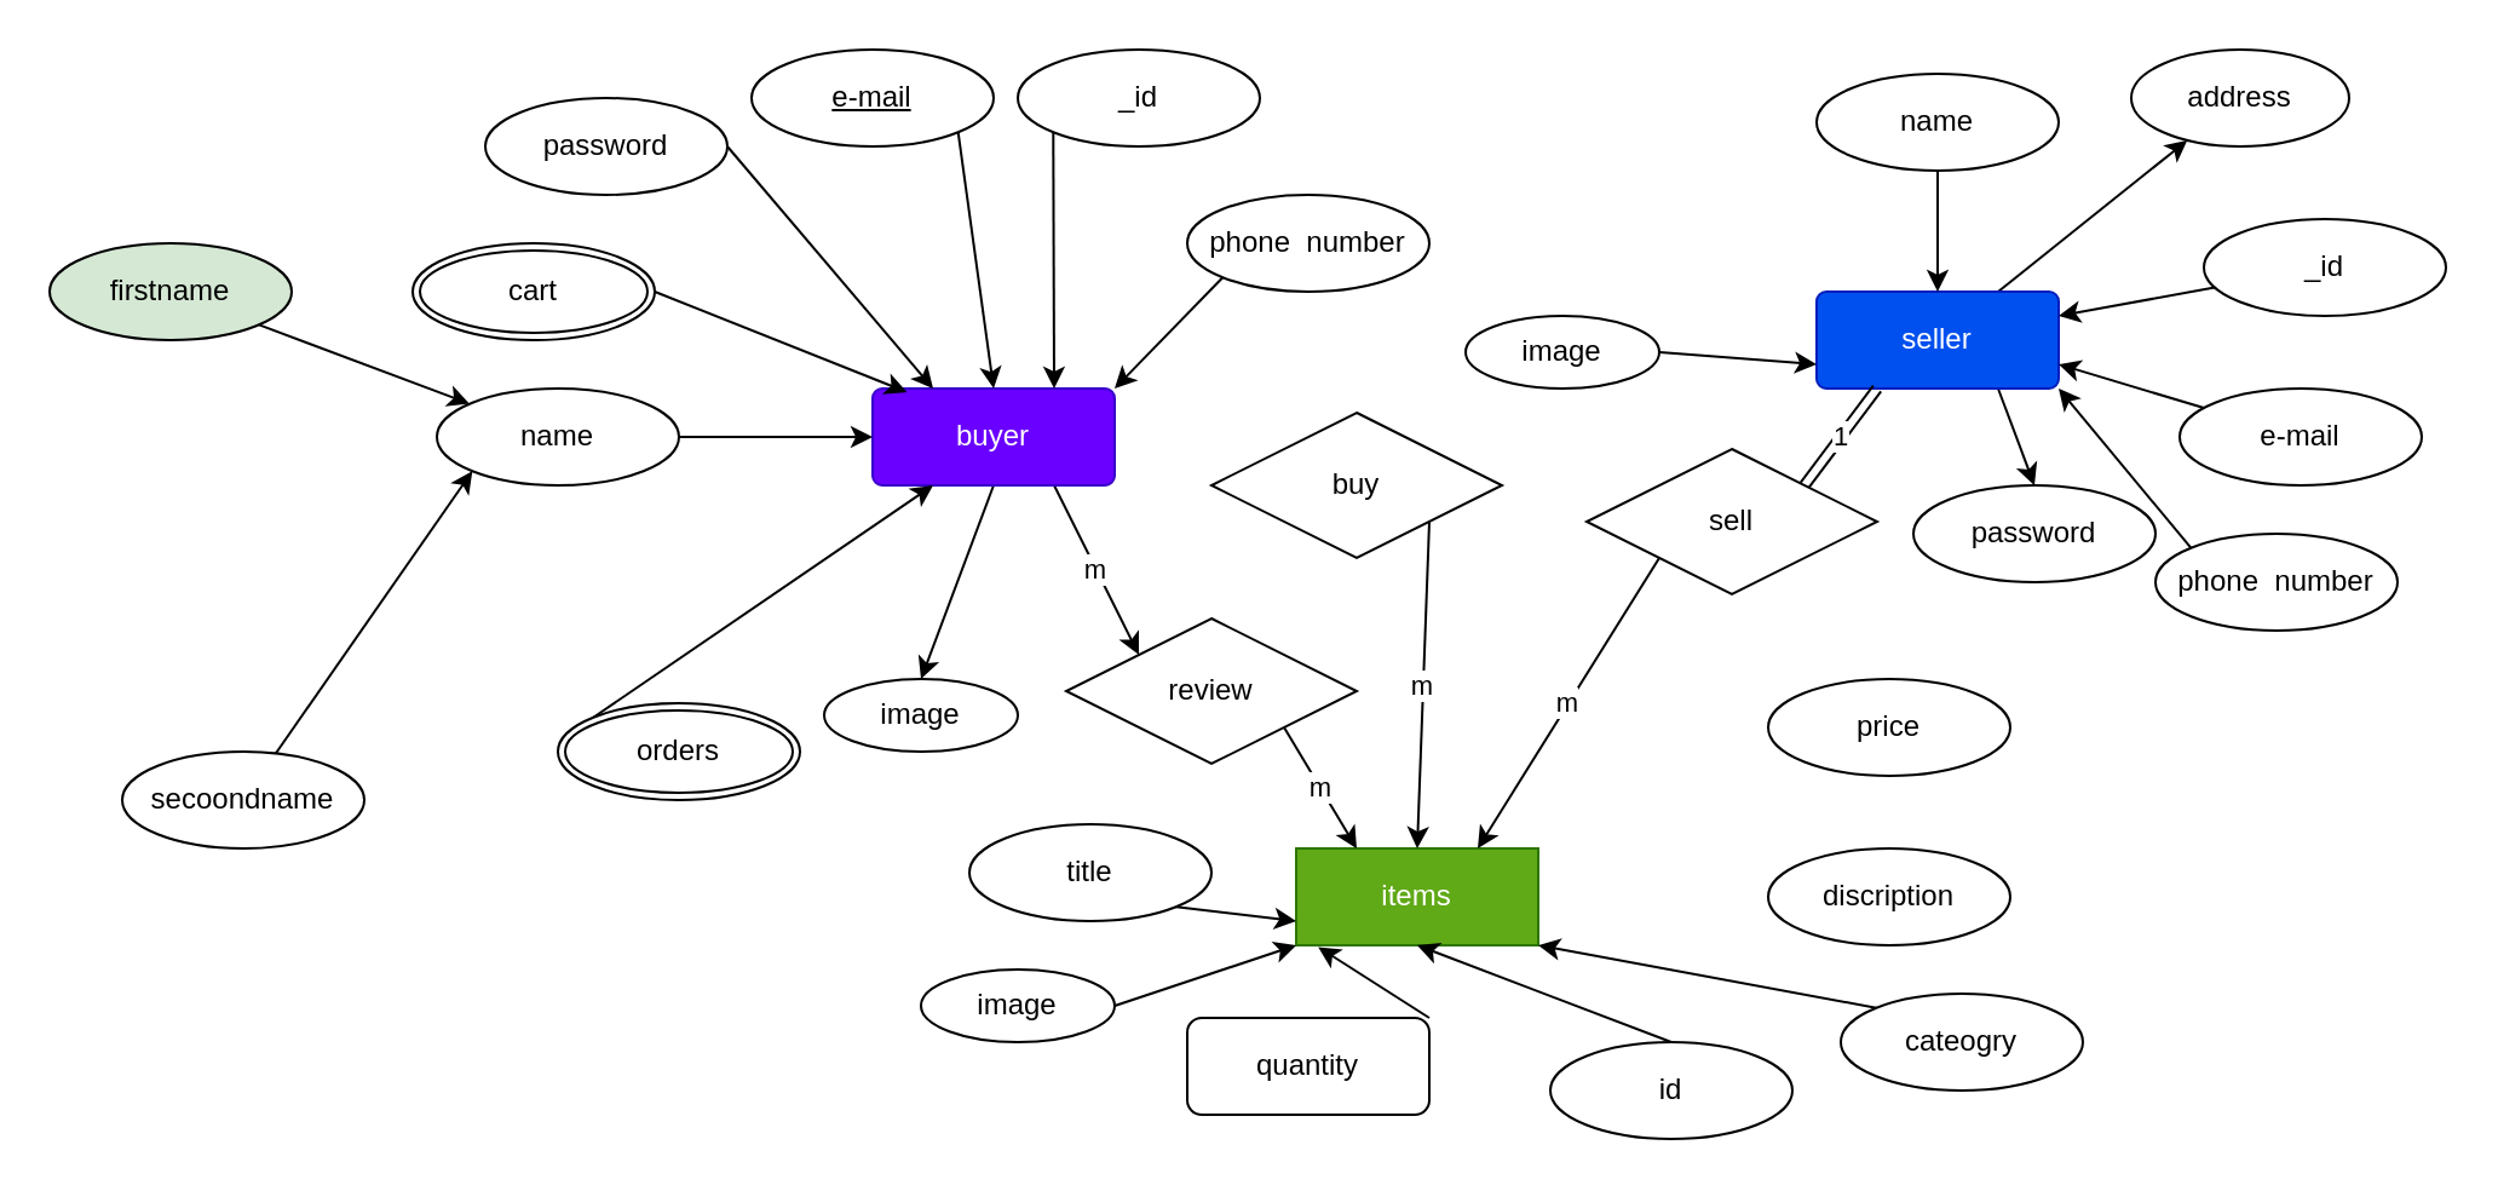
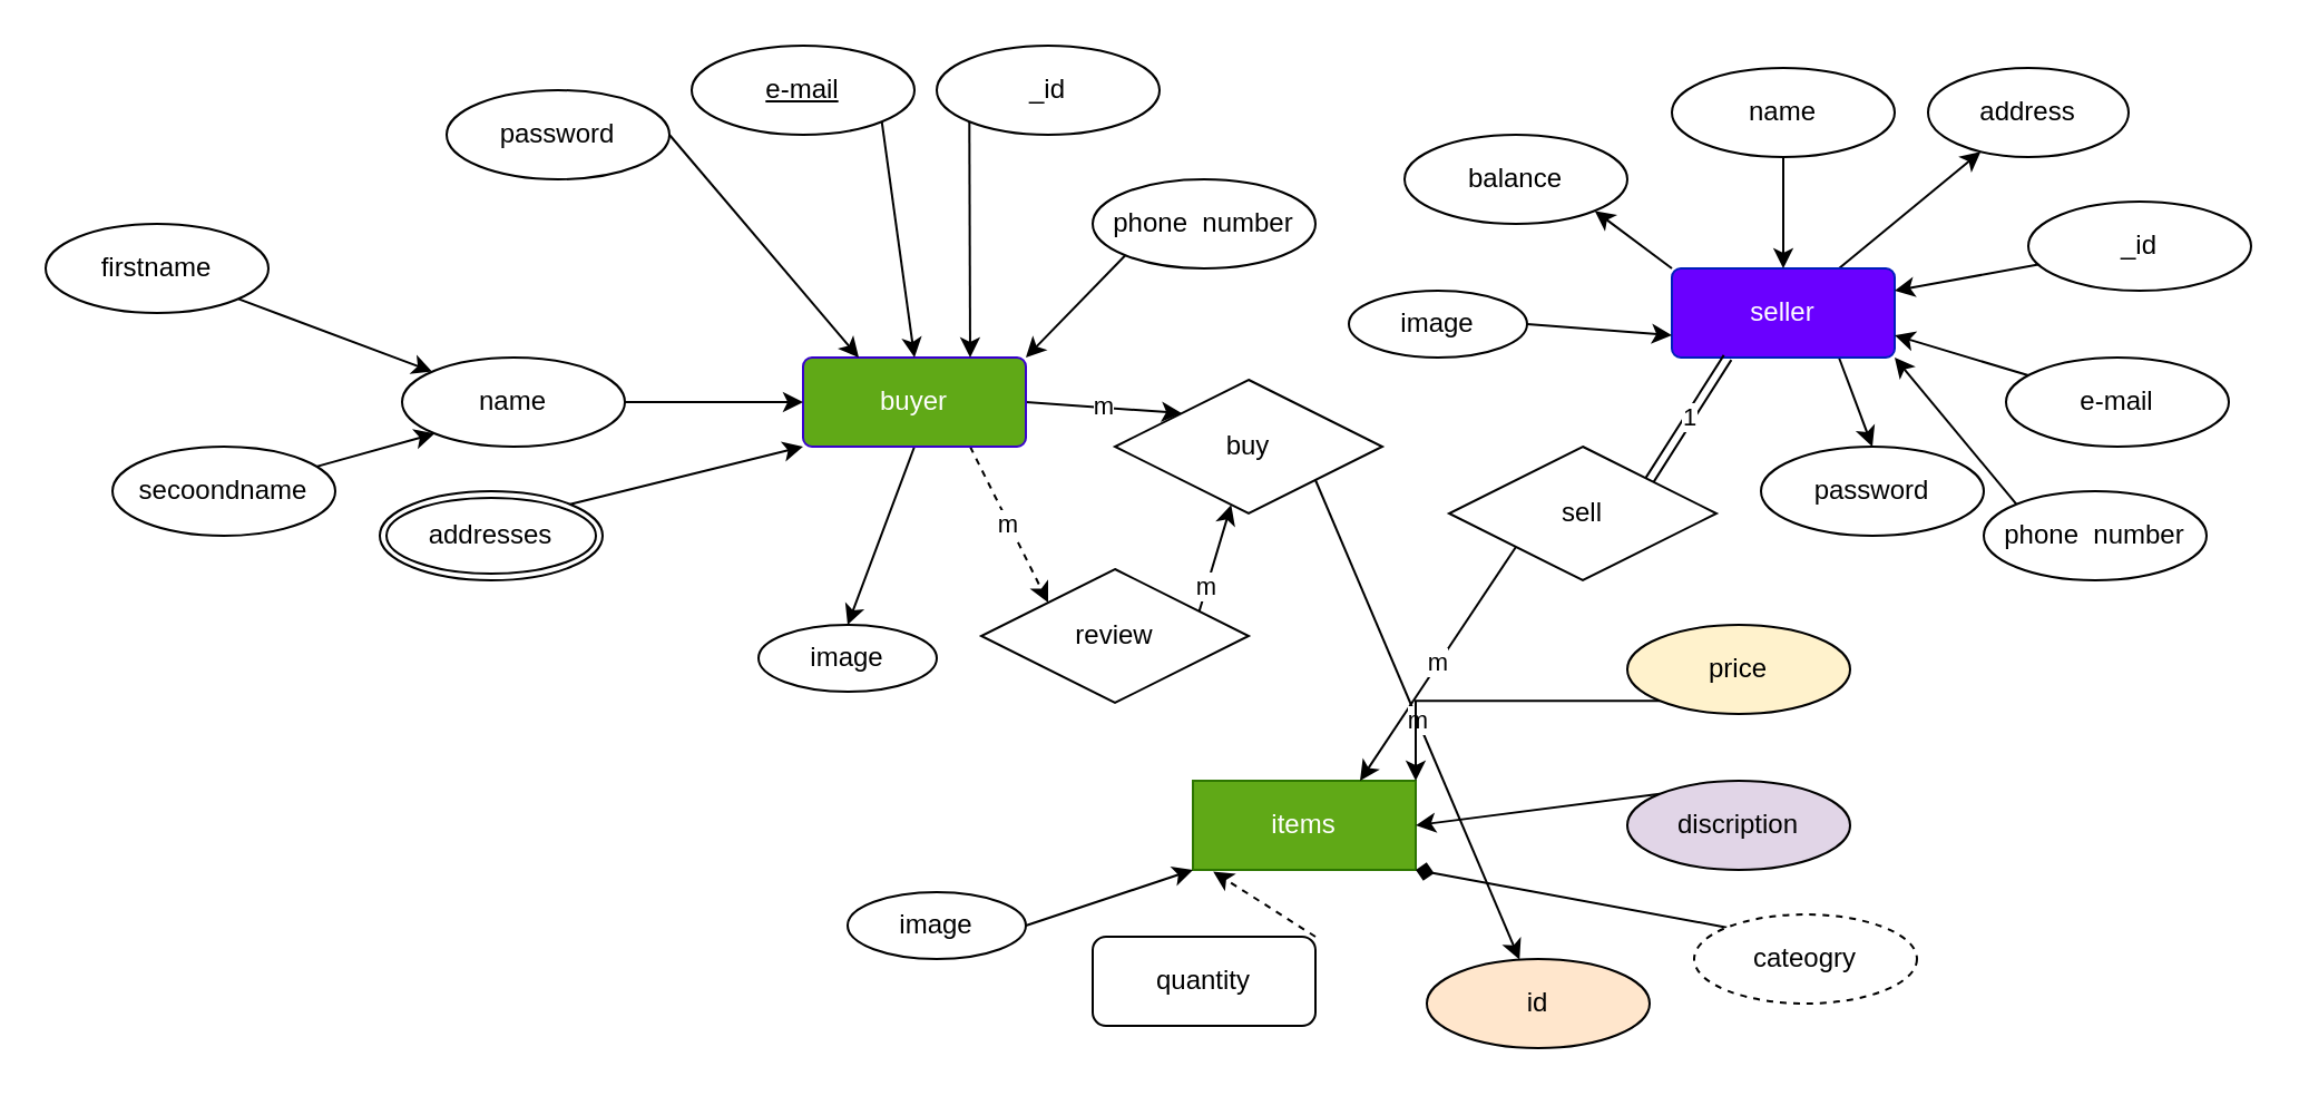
  <mxCell id="0" />
  <mxCell id="1" parent="0" />
- <mxCell id="2" value="m" style="edgeStyle=none;rounded=0;orthogonalLoop=1;jettySize=auto;html=1;exitX=0.75;exitY=1;exitDx=0;exitDy=0;entryX=0;entryY=0;entryDx=0;entryDy=0;" parent="1" source="5" target="52" edge="1"><mxGeometry relative="1" as="geometry" /></mxCell>
+ <mxCell id="2" value="m" style="edgeStyle=none;rounded=0;orthogonalLoop=1;jettySize=auto;html=1;exitX=0.75;exitY=1;exitDx=0;exitDy=0;entryX=0;entryY=0;entryDx=0;entryDy=0;dashed=1;" parent="1" source="5" target="52" edge="1"><mxGeometry relative="1" as="geometry" /></mxCell>
+ <mxCell id="3" value="m" style="edgeStyle=none;rounded=0;orthogonalLoop=1;jettySize=auto;html=1;exitX=1;exitY=0.5;exitDx=0;exitDy=0;entryX=0;entryY=0;entryDx=0;entryDy=0;" parent="1" source="5" target="50" edge="1"><mxGeometry relative="1" as="geometry" /></mxCell>
  <mxCell id="4" style="edgeStyle=none;rounded=0;orthogonalLoop=1;jettySize=auto;html=1;exitX=0.5;exitY=1;exitDx=0;exitDy=0;entryX=0.5;entryY=0;entryDx=0;entryDy=0;" parent="1" source="5" target="53" edge="1"><mxGeometry relative="1" as="geometry" /></mxCell>
- <mxCell id="5" value="buyer" style="rounded=1;arcSize=10;whiteSpace=wrap;html=1;align=center;fillColor=#6a00ff;fontColor=#ffffff;strokeColor=#3700CC;" parent="1" vertex="1"><mxGeometry x="360" y="160" width="100" height="40" as="geometry" /></mxCell>
+ <mxCell id="5" value="buyer" style="rounded=1;arcSize=10;whiteSpace=wrap;html=1;align=center;fillColor=#60a917;fontColor=#ffffff;strokeColor=#3700CC;" parent="1" vertex="1"><mxGeometry x="360" y="160" width="100" height="40" as="geometry" /></mxCell>
  <mxCell id="6" style="edgeStyle=none;rounded=0;orthogonalLoop=1;jettySize=auto;html=1;exitX=0.75;exitY=0;exitDx=0;exitDy=0;" parent="1" source="9" target="30" edge="1"><mxGeometry relative="1" as="geometry" /></mxCell>
  <mxCell id="7" style="edgeStyle=none;rounded=0;orthogonalLoop=1;jettySize=auto;html=1;exitX=0.75;exitY=1;exitDx=0;exitDy=0;entryX=0.5;entryY=0;entryDx=0;entryDy=0;" parent="1" source="9" target="35" edge="1"><mxGeometry relative="1" as="geometry" /></mxCell>
- <mxCell id="9" value="seller" style="rounded=1;arcSize=10;whiteSpace=wrap;html=1;align=center;fillColor=#0050ef;fontColor=#ffffff;strokeColor=#001DBC;" parent="1" vertex="1"><mxGeometry x="750" y="120" width="100" height="40" as="geometry" /></mxCell>
+ <mxCell id="8" style="edgeStyle=none;rounded=0;orthogonalLoop=1;jettySize=auto;html=1;exitX=0;exitY=0;exitDx=0;exitDy=0;entryX=1;entryY=1;entryDx=0;entryDy=0;" parent="1" source="9" target="36" edge="1"><mxGeometry relative="1" as="geometry" /></mxCell>
+ <mxCell id="9" value="seller" style="rounded=1;arcSize=10;whiteSpace=wrap;html=1;align=center;fillColor=#6a00ff;fontColor=#ffffff;strokeColor=#001DBC;" parent="1" vertex="1"><mxGeometry x="750" y="120" width="100" height="40" as="geometry" /></mxCell>
  <mxCell id="10" style="rounded=0;orthogonalLoop=1;jettySize=auto;html=1;exitX=1;exitY=0.5;exitDx=0;exitDy=0;entryX=0;entryY=0.5;entryDx=0;entryDy=0;" parent="1" source="11" target="5" edge="1"><mxGeometry relative="1" as="geometry" /></mxCell>
  <mxCell id="11" value="name" style="ellipse;whiteSpace=wrap;html=1;align=center;" parent="1" vertex="1"><mxGeometry y="160" width="100" height="40" as="geometry" x="180" /></mxCell>
  <mxCell id="12" style="rounded=0;orthogonalLoop=1;jettySize=auto;html=1;exitX=0;exitY=1;exitDx=0;exitDy=0;entryX=0.75;entryY=0;entryDx=0;entryDy=0;" parent="1" source="13" target="5" edge="1"><mxGeometry relative="1" as="geometry" /></mxCell>
  <mxCell id="13" value="_id" style="ellipse;whiteSpace=wrap;html=1;align=center;" parent="1" vertex="1"><mxGeometry x="420" y="20" width="100" height="40" as="geometry" /></mxCell>
  <mxCell id="14" style="rounded=0;orthogonalLoop=1;jettySize=auto;html=1;exitX=1;exitY=0.5;exitDx=0;exitDy=0;entryX=0.25;entryY=0;entryDx=0;entryDy=0;" parent="1" source="15" target="5" edge="1"><mxGeometry relative="1" as="geometry" /></mxCell>
  <mxCell id="15" value="password" style="ellipse;whiteSpace=wrap;html=1;align=center;" parent="1" vertex="1"><mxGeometry x="200" y="40" width="100" height="40" as="geometry" /></mxCell>
+ <mxCell id="16" style="rounded=0;orthogonalLoop=1;jettySize=auto;html=1;exitX=1;exitY=0;exitDx=0;exitDy=0;entryX=0;entryY=1;entryDx=0;entryDy=0;" parent="1" source="17" target="5" edge="1"><mxGeometry relative="1" as="geometry" /></mxCell>
+ <mxCell id="17" value="addresses" style="ellipse;shape=doubleEllipse;margin=3;whiteSpace=wrap;html=1;align=center;" parent="1" vertex="1"><mxGeometry x="170" y="220" width="100" height="40" as="geometry" /></mxCell>
  <mxCell id="18" style="rounded=0;orthogonalLoop=1;jettySize=auto;html=1;exitX=1;exitY=1;exitDx=0;exitDy=0;entryX=0.5;entryY=0;entryDx=0;entryDy=0;" parent="1" source="19" target="5" edge="1"><mxGeometry relative="1" as="geometry" /></mxCell>
  <mxCell id="19" value="e-mail" style="ellipse;whiteSpace=wrap;html=1;align=center;fontStyle=4;" parent="1" vertex="1"><mxGeometry x="310" y="20" width="100" height="40" as="geometry" /></mxCell>
- <mxCell id="20" style="rounded=0;orthogonalLoop=1;jettySize=auto;html=1;exitX=0;exitY=0;exitDx=0;exitDy=0;entryX=0.25;entryY=1;entryDx=0;entryDy=0;" parent="1" source="21" target="5" edge="1"><mxGeometry relative="1" as="geometry" /></mxCell>
- <mxCell id="21" value="orders" style="ellipse;shape=doubleEllipse;margin=3;whiteSpace=wrap;html=1;align=center;" parent="1" vertex="1"><mxGeometry x="230" y="290" width="100" height="40" as="geometry" /></mxCell>
- <mxCell id="22" value="cart" style="ellipse;shape=doubleEllipse;margin=3;whiteSpace=wrap;html=1;align=center;" parent="1" vertex="1"><mxGeometry x="170" y="100" width="100" height="40" as="geometry" /></mxCell>
- <mxCell id="23" style="rounded=0;orthogonalLoop=1;jettySize=auto;html=1;exitX=1;exitY=0.5;exitDx=0;exitDy=0;entryX=0.142;entryY=0.037;entryDx=0;entryDy=0;entryPerimeter=0;" parent="1" source="22" target="5" edge="1"><mxGeometry relative="1" as="geometry" /></mxCell>
  <mxCell id="24" style="edgeStyle=none;rounded=0;orthogonalLoop=1;jettySize=auto;html=1;entryX=0;entryY=1;entryDx=0;entryDy=0;" parent="1" source="25" target="11" edge="1"><mxGeometry relative="1" as="geometry" /></mxCell>
- <mxCell id="25" value="secoondname" style="ellipse;whiteSpace=wrap;html=1;align=center;" parent="1" vertex="1"><mxGeometry x="50" y="310" width="100" height="40" as="geometry" /></mxCell>
+ <mxCell id="25" value="secoondname" style="ellipse;whiteSpace=wrap;html=1;align=center;" parent="1" vertex="1"><mxGeometry x="50" y="200" width="100" height="40" as="geometry" /></mxCell>
  <mxCell id="26" style="edgeStyle=none;rounded=0;orthogonalLoop=1;jettySize=auto;html=1;" parent="1" source="27" target="11" edge="1"><mxGeometry relative="1" as="geometry" /></mxCell>
- <mxCell id="27" value="firstname" style="ellipse;whiteSpace=wrap;html=1;align=center;fillColor=#d5e8d4;" parent="1" vertex="1"><mxGeometry x="20" y="100" width="100" height="40" as="geometry" /></mxCell>
+ <mxCell id="27" value="firstname" style="ellipse;whiteSpace=wrap;html=1;align=center;" parent="1" vertex="1"><mxGeometry x="20" y="100" width="100" height="40" as="geometry" /></mxCell>
  <mxCell id="28" style="edgeStyle=none;rounded=0;orthogonalLoop=1;jettySize=auto;html=1;entryX=0.5;entryY=0;entryDx=0;entryDy=0;" parent="1" source="29" target="9" edge="1"><mxGeometry relative="1" as="geometry" /></mxCell>
  <mxCell id="29" value="name" style="ellipse;whiteSpace=wrap;html=1;align=center;" parent="1" vertex="1"><mxGeometry x="750" y="30" width="100" height="40" as="geometry" /></mxCell>
- <mxCell id="30" value="address" style="ellipse;whiteSpace=wrap;html=1;align=center;" parent="1" vertex="1"><mxGeometry x="880" y="20" width="90" height="40" as="geometry" /></mxCell>
+ <mxCell id="30" value="address" style="ellipse;whiteSpace=wrap;html=1;align=center;" parent="1" vertex="1"><mxGeometry x="865" y="30" width="90" height="40" as="geometry" /></mxCell>
  <mxCell id="31" style="edgeStyle=none;rounded=0;orthogonalLoop=1;jettySize=auto;html=1;entryX=1;entryY=0.25;entryDx=0;entryDy=0;" parent="1" source="32" target="9" edge="1"><mxGeometry relative="1" as="geometry" /></mxCell>
  <mxCell id="32" value="_id" style="ellipse;whiteSpace=wrap;html=1;align=center;" parent="1" vertex="1"><mxGeometry x="910" y="90" width="100" height="40" as="geometry" /></mxCell>
  <mxCell id="33" style="edgeStyle=none;rounded=0;orthogonalLoop=1;jettySize=auto;html=1;entryX=1;entryY=0.75;entryDx=0;entryDy=0;" parent="1" source="34" target="9" edge="1"><mxGeometry relative="1" as="geometry" /></mxCell>
  <mxCell id="34" value="e-mail" style="ellipse;whiteSpace=wrap;html=1;align=center;" parent="1" vertex="1"><mxGeometry x="900" y="160" width="100" height="40" as="geometry" /></mxCell>
  <mxCell id="35" value="password" style="ellipse;whiteSpace=wrap;html=1;align=center;" parent="1" vertex="1"><mxGeometry x="790" y="200" width="100" height="40" as="geometry" /></mxCell>
+ <mxCell id="36" value="balance" style="ellipse;whiteSpace=wrap;html=1;align=center;" parent="1" vertex="1"><mxGeometry x="630" y="60" width="100" height="40" as="geometry" /></mxCell>
  <mxCell id="37" value="items" style="whiteSpace=wrap;html=1;align=center;fillColor=#60a917;fontColor=#ffffff;strokeColor=#2D7600;" parent="1" vertex="1"><mxGeometry x="535" y="350" width="100" height="40" as="geometry" /></mxCell>
  <mxCell id="38" value="quantity" style="whiteSpace=wrap;html=1;align=center;rounded=1;" parent="1" vertex="1"><mxGeometry x="490" y="420" width="100" height="40" as="geometry" /></mxCell>
- <mxCell id="39" style="edgeStyle=none;rounded=0;orthogonalLoop=1;jettySize=auto;html=1;exitX=0.5;exitY=0;exitDx=0;exitDy=0;entryX=0.5;entryY=1;entryDx=0;entryDy=0;" parent="1" source="40" target="37" edge="1"><mxGeometry relative="1" as="geometry" /></mxCell>
- <mxCell id="40" value="id" style="ellipse;whiteSpace=wrap;html=1;align=center;" parent="1" vertex="1"><mxGeometry x="640" y="430" width="100" height="40" as="geometry" /></mxCell>
- <mxCell id="42" value="discription" style="ellipse;whiteSpace=wrap;html=1;align=center;" parent="1" vertex="1"><mxGeometry x="730" y="350" width="100" height="40" as="geometry" /></mxCell>
- <mxCell id="43" style="edgeStyle=none;rounded=0;orthogonalLoop=1;jettySize=auto;html=1;exitX=1;exitY=1;exitDx=0;exitDy=0;entryX=0;entryY=0.75;entryDx=0;entryDy=0;" parent="1" source="44" target="37" edge="1"><mxGeometry relative="1" as="geometry" /></mxCell>
- <mxCell id="44" value="title" style="ellipse;whiteSpace=wrap;html=1;align=center;" parent="1" vertex="1"><mxGeometry x="400" y="340" width="100" height="40" as="geometry" /></mxCell>
- <mxCell id="45" style="edgeStyle=none;rounded=0;orthogonalLoop=1;jettySize=auto;html=1;exitX=1;exitY=0;exitDx=0;exitDy=0;entryX=0.091;entryY=1.018;entryDx=0;entryDy=0;entryPerimeter=0;" parent="1" source="38" target="37" edge="1"><mxGeometry relative="1" as="geometry" /></mxCell>
+ <mxCell id="40" value="id" style="ellipse;whiteSpace=wrap;html=1;align=center;fillColor=#ffe6cc;" parent="1" vertex="1"><mxGeometry x="640" y="430" width="100" height="40" as="geometry" /></mxCell>
+ <mxCell id="41" style="edgeStyle=none;rounded=0;orthogonalLoop=1;jettySize=auto;html=1;exitX=0;exitY=0;exitDx=0;exitDy=0;entryX=1;entryY=0.5;entryDx=0;entryDy=0;" parent="1" source="42" target="37" edge="1"><mxGeometry relative="1" as="geometry" /></mxCell>
+ <mxCell id="42" value="discription" style="ellipse;whiteSpace=wrap;html=1;align=center;fillColor=#e1d5e7;" parent="1" vertex="1"><mxGeometry x="730" y="350" width="100" height="40" as="geometry" /></mxCell>
+ <mxCell id="45" style="edgeStyle=none;rounded=0;orthogonalLoop=1;jettySize=auto;html=1;exitX=1;exitY=0;exitDx=0;exitDy=0;entryX=0.091;entryY=1.018;entryDx=0;entryDy=0;entryPerimeter=0;dashed=1;" parent="1" source="38" target="37" edge="1"><mxGeometry relative="1" as="geometry" /></mxCell>
  <mxCell id="46" value="1" style="edgeStyle=none;rounded=0;orthogonalLoop=1;jettySize=auto;html=1;exitX=1;exitY=0;exitDx=0;exitDy=0;entryX=0.25;entryY=1;entryDx=0;entryDy=0;shape=link;" parent="1" source="48" target="9" edge="1"><mxGeometry relative="1" as="geometry" /></mxCell>
  <mxCell id="47" value="m" style="edgeStyle=none;rounded=0;orthogonalLoop=1;jettySize=auto;html=1;exitX=0;exitY=1;exitDx=0;exitDy=0;entryX=0.75;entryY=0;entryDx=0;entryDy=0;" parent="1" source="48" target="37" edge="1"><mxGeometry relative="1" as="geometry" /></mxCell>
- <mxCell id="48" value="sell" style="shape=rhombus;perimeter=rhombusPerimeter;whiteSpace=wrap;html=1;align=center;" parent="1" vertex="1"><mxGeometry x="655" y="185" width="120" height="60" as="geometry" /></mxCell>
- <mxCell id="49" value="m" style="edgeStyle=none;rounded=0;orthogonalLoop=1;jettySize=auto;html=1;exitX=1;exitY=1;exitDx=0;exitDy=0;entryX=0.5;entryY=0;entryDx=0;entryDy=0;" parent="1" source="50" target="37" edge="1"><mxGeometry relative="1" as="geometry" /></mxCell>
+ <mxCell id="48" value="sell" style="shape=rhombus;perimeter=rhombusPerimeter;whiteSpace=wrap;html=1;align=center;" parent="1" vertex="1"><mxGeometry x="650" y="200" width="120" height="60" as="geometry" /></mxCell>
+ <mxCell id="49" value="m" style="edgeStyle=none;rounded=0;orthogonalLoop=1;jettySize=auto;html=1;exitX=1;exitY=1;exitDx=0;exitDy=0;" parent="1" source="50" target="40" edge="1"><mxGeometry relative="1" as="geometry" /></mxCell>
  <mxCell id="50" value="buy" style="shape=rhombus;perimeter=rhombusPerimeter;whiteSpace=wrap;html=1;align=center;" parent="1" vertex="1"><mxGeometry x="500" y="170" width="120" height="60" as="geometry" /></mxCell>
- <mxCell id="51" value="m" style="edgeStyle=none;rounded=0;orthogonalLoop=1;jettySize=auto;html=1;exitX=1;exitY=1;exitDx=0;exitDy=0;entryX=0.25;entryY=0;entryDx=0;entryDy=0;" parent="1" source="52" target="37" edge="1"><mxGeometry relative="1" as="geometry" /></mxCell>
+ <mxCell id="51" value="m" style="edgeStyle=none;rounded=0;orthogonalLoop=1;jettySize=auto;html=1;exitX=1;exitY=1;exitDx=0;exitDy=0;" parent="1" source="52" target="50" edge="1"><mxGeometry relative="1" as="geometry" /></mxCell>
  <mxCell id="52" value="review" style="shape=rhombus;perimeter=rhombusPerimeter;whiteSpace=wrap;html=1;align=center;" parent="1" vertex="1"><mxGeometry x="440" y="255" width="120" height="60" as="geometry" /></mxCell>
  <mxCell id="53" value="image" style="ellipse;whiteSpace=wrap;html=1;align=center;" parent="1" vertex="1"><mxGeometry x="340" y="280" width="80" height="30" as="geometry" /></mxCell>
  <mxCell id="54" style="edgeStyle=none;rounded=0;orthogonalLoop=1;jettySize=auto;html=1;exitX=1;exitY=0.5;exitDx=0;exitDy=0;entryX=0;entryY=0.75;entryDx=0;entryDy=0;" parent="1" source="55" target="9" edge="1"><mxGeometry relative="1" as="geometry" /></mxCell>
  <mxCell id="55" value="image" style="ellipse;whiteSpace=wrap;html=1;align=center;" parent="1" vertex="1"><mxGeometry x="605" y="130" width="80" height="30" as="geometry" /></mxCell>
  <mxCell id="56" style="edgeStyle=none;rounded=0;orthogonalLoop=1;jettySize=auto;html=1;exitX=1;exitY=0.5;exitDx=0;exitDy=0;entryX=0;entryY=1;entryDx=0;entryDy=0;" parent="1" source="57" target="37" edge="1"><mxGeometry relative="1" as="geometry" /></mxCell>
  <mxCell id="57" value="image" style="ellipse;whiteSpace=wrap;html=1;align=center;" parent="1" vertex="1"><mxGeometry x="380" y="400" width="80" height="30" as="geometry" /></mxCell>
- <mxCell id="59" value="price" style="ellipse;whiteSpace=wrap;html=1;align=center;" parent="1" vertex="1"><mxGeometry x="730" y="280" width="100" height="40" as="geometry" /></mxCell>
+ <mxCell id="58" style="edgeStyle=orthogonalEdgeStyle;rounded=0;orthogonalLoop=1;jettySize=auto;html=1;exitX=0;exitY=1;exitDx=0;exitDy=0;entryX=1;entryY=0;entryDx=0;entryDy=0;" parent="1" source="59" target="37" edge="1"><mxGeometry relative="1" as="geometry" /></mxCell>
+ <mxCell id="59" value="price" style="ellipse;whiteSpace=wrap;html=1;align=center;fillColor=#fff2cc;" parent="1" vertex="1"><mxGeometry x="730" y="280" width="100" height="40" as="geometry" /></mxCell>
  <mxCell id="60" style="edgeStyle=none;html=1;exitX=0;exitY=1;exitDx=0;exitDy=0;entryX=1;entryY=0;entryDx=0;entryDy=0;" edge="1" parent="1" source="61" target="5"><mxGeometry relative="1" as="geometry" /></mxCell>
  <mxCell id="61" value="phone&amp;nbsp; number" style="ellipse;whiteSpace=wrap;html=1;align=center;" vertex="1" parent="1"><mxGeometry x="490" y="80" width="100" height="40" as="geometry" /></mxCell>
  <mxCell id="62" style="edgeStyle=none;html=1;exitX=0;exitY=0;exitDx=0;exitDy=0;entryX=1;entryY=1;entryDx=0;entryDy=0;" edge="1" parent="1" source="63" target="9"><mxGeometry relative="1" as="geometry" /></mxCell>
  <mxCell id="63" value="phone&amp;nbsp; number" style="ellipse;whiteSpace=wrap;html=1;align=center;" vertex="1" parent="1"><mxGeometry x="890" y="220" width="100" height="40" as="geometry" /></mxCell>
- <mxCell id="64" style="edgeStyle=none;html=1;exitX=0;exitY=0;exitDx=0;exitDy=0;entryX=1;entryY=1;entryDx=0;entryDy=0;" edge="1" parent="1" source="65" target="37"><mxGeometry relative="1" as="geometry" /></mxCell>
- <mxCell id="65" value="cateogry" style="ellipse;whiteSpace=wrap;html=1;align=center;" vertex="1" parent="1"><mxGeometry x="760" y="410" width="100" height="40" as="geometry" /></mxCell>
+ <mxCell id="64" style="edgeStyle=none;html=1;exitX=0;exitY=0;exitDx=0;exitDy=0;entryX=1;entryY=1;entryDx=0;entryDy=0;endArrow=diamond;" edge="1" parent="1" source="65" target="37"><mxGeometry relative="1" as="geometry" /></mxCell>
+ <mxCell id="65" value="cateogry" style="ellipse;whiteSpace=wrap;html=1;align=center;dashed=1;" vertex="1" parent="1"><mxGeometry x="760" y="410" width="100" height="40" as="geometry" /></mxCell>
